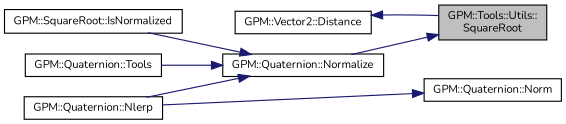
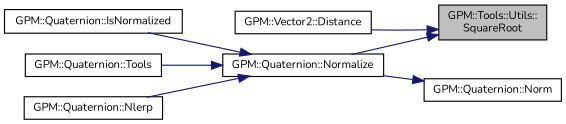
  digraph {
    fontname=Nunito
    rankdir=RL
    node [color=black fillcolor=white fontname=Nunito fontsize=10 shape=record style=filled]
    edge [color=midnightblue dir=back fontname=Nunito fontsize=10 labelfontname=Helvetica labelfontsize=10 style=solid]
    n1 [fillcolor=grey75 fontcolor=black height=0.2 label="GPM::Tools::Utils::\lSquareRoot" width=0.4]
    n2 [height=0.2 label="GPM::Vector2::Distance" width=0.4]
    n3 [height=0.2 label="GPM::Quaternion::Normalize" width=0.4]
    n4 [height=0.2 label="GPM::Quaternion::Norm" width=0.4]
-   n5 [height=0.2 label="GPM::SquareRoot::IsNormalized" width=0.4]
+   n5 [height=0.2 label="GPM::Quaternion::IsNormalized" width=0.4]
    n6 [height=0.2 label="GPM::Quaternion::Nlerp" width=0.4]
    n7 [height=0.2 label="GPM::Quaternion::Tools" width=0.4]
-   n2 -> n1
+   n1 -> n2
    n1 -> n3
    n3 -> n5
    n3 -> n6
    n3 -> n7
-   n4 -> n6
+   n4 -> n3
  }
